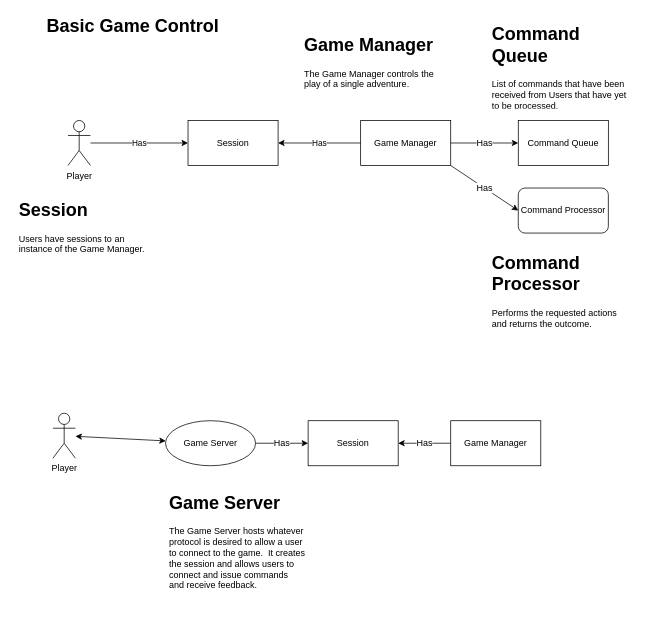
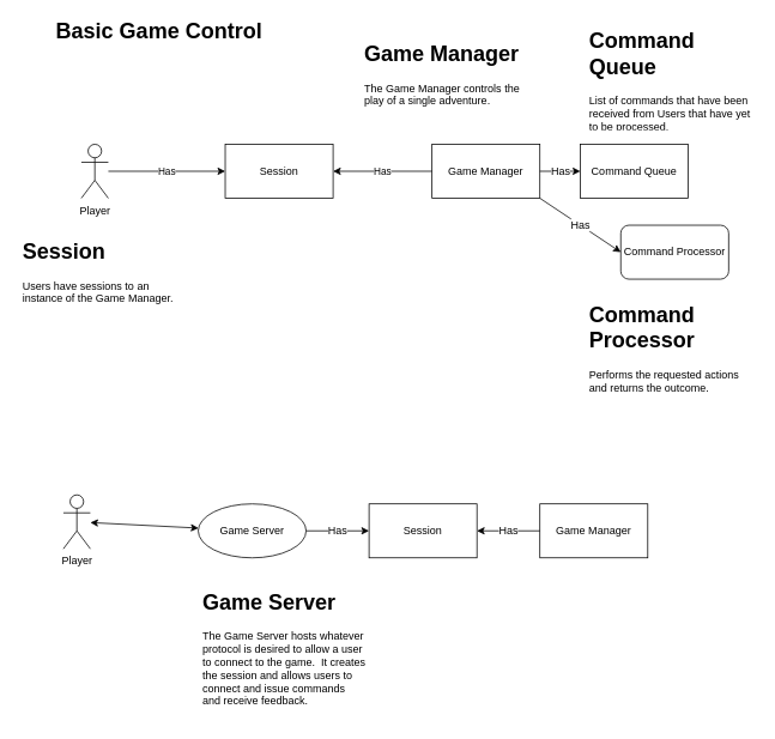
  <mxCell id="0" />
  <mxCell id="1" parent="0" />
  <mxCell id="2" value="Game Manager" style="rounded=0;whiteSpace=wrap;html=1;" vertex="1" parent="1"><mxGeometry x="480" y="160" width="120" height="60" as="geometry" /></mxCell>
  <mxCell id="3" value="Player" style="shape=umlActor;verticalLabelPosition=bottom;verticalAlign=top;html=1;outlineConnect=0;" vertex="1" parent="1"><mxGeometry x="90" y="160" width="30" height="60" as="geometry" /></mxCell>
  <mxCell id="4" value="Session" style="rounded=0;whiteSpace=wrap;html=1;" vertex="1" parent="1"><mxGeometry x="250" y="160" width="120" height="60" as="geometry" /></mxCell>
  <mxCell id="5" value="Has" style="endArrow=classic;html=1;rounded=0;exitX=0;exitY=0.5;exitDx=0;exitDy=0;entryX=1;entryY=0.5;entryDx=0;entryDy=0;" edge="1" parent="1" source="2" target="4"><mxGeometry width="50" height="50" relative="1" as="geometry"><mxPoint x="380" y="210" as="sourcePoint" /><mxPoint x="430" y="160" as="targetPoint" /></mxGeometry></mxCell>
  <mxCell id="6" value="Has" style="endArrow=classic;html=1;rounded=0;entryX=0;entryY=0.5;entryDx=0;entryDy=0;" edge="1" parent="1" source="3" target="4"><mxGeometry width="50" height="50" relative="1" as="geometry"><mxPoint x="380" y="210" as="sourcePoint" /><mxPoint x="430" y="160" as="targetPoint" /></mxGeometry></mxCell>
  <mxCell id="7" value="&lt;h1&gt;Session&lt;/h1&gt;&lt;div&gt;Users have sessions to an instance of the Game Manager.&lt;/div&gt;" style="text;html=1;strokeColor=none;fillColor=none;spacing=5;spacingTop=-20;whiteSpace=wrap;overflow=hidden;rounded=0;" vertex="1" parent="1"><mxGeometry x="20" y="260" width="190" height="90" as="geometry" /></mxCell>
  <mxCell id="8" value="&lt;h1&gt;Game Manager&lt;/h1&gt;&lt;div&gt;The Game Manager controls the play of a single adventure.&lt;/div&gt;" style="text;html=1;strokeColor=none;fillColor=none;spacing=5;spacingTop=-20;whiteSpace=wrap;overflow=hidden;rounded=0;" vertex="1" parent="1"><mxGeometry x="400" y="40" width="190" height="90" as="geometry" /></mxCell>
  <mxCell id="9" value="&lt;font style=&quot;font-size: 24px;&quot;&gt;Basic Game Control&lt;/font&gt;" style="text;html=1;strokeColor=none;fillColor=none;align=left;verticalAlign=middle;whiteSpace=wrap;rounded=0;fontSize=20;fontStyle=1" vertex="1" parent="1"><mxGeometry x="60" y="20" width="300" height="30" as="geometry" /></mxCell>
- <mxCell id="10" value="Command Queue" style="rounded=0;whiteSpace=wrap;html=1;fontSize=12;" vertex="1" parent="1"><mxGeometry x="690" y="160" width="120" height="60" as="geometry" /></mxCell>
+ <mxCell id="10" value="Command Queue" style="rounded=0;whiteSpace=wrap;html=1;fontSize=12;" vertex="1" parent="1"><mxGeometry x="645" y="160" width="120" height="60" as="geometry" /></mxCell>
  <mxCell id="11" value="Has" style="endArrow=classic;html=1;rounded=0;fontSize=12;exitX=1;exitY=0.5;exitDx=0;exitDy=0;entryX=0;entryY=0.5;entryDx=0;entryDy=0;" edge="1" parent="1" source="2" target="10"><mxGeometry width="50" height="50" relative="1" as="geometry"><mxPoint x="400" y="170" as="sourcePoint" /><mxPoint x="450" y="120" as="targetPoint" /></mxGeometry></mxCell>
  <mxCell id="12" value="Command Processor" style="whiteSpace=wrap;html=1;fontSize=12;rounded=1;" vertex="1" parent="1"><mxGeometry x="690" y="250" width="120" height="60" as="geometry" /></mxCell>
  <mxCell id="13" value="Has" style="endArrow=classic;html=1;rounded=0;fontSize=12;entryX=0;entryY=0.5;entryDx=0;entryDy=0;exitX=1;exitY=1;exitDx=0;exitDy=0;" edge="1" parent="1" source="2" target="12"><mxGeometry width="50" height="50" relative="1" as="geometry"><mxPoint x="400" y="170" as="sourcePoint" /><mxPoint x="450" y="120" as="targetPoint" /></mxGeometry></mxCell>
  <mxCell id="14" value="&lt;h1&gt;Command Queue&lt;/h1&gt;&lt;div&gt;List of commands that have been received from Users that have yet to be processed.&lt;/div&gt;&lt;div&gt;&lt;br&gt;&lt;/div&gt;" style="text;html=1;strokeColor=none;fillColor=none;spacing=5;spacingTop=-20;whiteSpace=wrap;overflow=hidden;rounded=0;fontSize=12;" vertex="1" parent="1"><mxGeometry x="650" y="25" width="190" height="120" as="geometry" /></mxCell>
  <mxCell id="15" value="&lt;h1&gt;Command Processor&lt;/h1&gt;&lt;div&gt;Performs the requested actions and returns the outcome.&lt;/div&gt;" style="text;html=1;strokeColor=none;fillColor=none;spacing=5;spacingTop=-20;whiteSpace=wrap;overflow=hidden;rounded=0;fontSize=12;" vertex="1" parent="1"><mxGeometry x="650" y="330" width="190" height="120" as="geometry" /></mxCell>
  <mxCell id="16" value="Game Server" style="ellipse;whiteSpace=wrap;html=1;fontSize=12;" vertex="1" parent="1"><mxGeometry x="220" y="560" width="120" height="60" as="geometry" /></mxCell>
  <mxCell id="17" value="Player" style="shape=umlActor;verticalLabelPosition=bottom;verticalAlign=top;html=1;outlineConnect=0;fontSize=12;" vertex="1" parent="1"><mxGeometry x="70" y="550" width="30" height="60" as="geometry" /></mxCell>
  <mxCell id="18" value="Session" style="rounded=0;whiteSpace=wrap;html=1;" vertex="1" parent="1"><mxGeometry x="410" y="560" width="120" height="60" as="geometry" /></mxCell>
  <mxCell id="19" value="Has" style="endArrow=classic;html=1;rounded=0;fontSize=12;entryX=0;entryY=0.5;entryDx=0;entryDy=0;" edge="1" parent="1" source="16" target="18"><mxGeometry width="50" height="50" relative="1" as="geometry"><mxPoint x="370" y="590" as="sourcePoint" /><mxPoint x="420" y="540" as="targetPoint" /></mxGeometry></mxCell>
  <mxCell id="20" value="" style="endArrow=classic;startArrow=classic;html=1;rounded=0;fontSize=12;" edge="1" parent="1" source="17" target="16"><mxGeometry width="50" height="50" relative="1" as="geometry"><mxPoint x="160" y="591" as="sourcePoint" /><mxPoint x="210" y="590" as="targetPoint" /></mxGeometry></mxCell>
  <mxCell id="21" value="Game Manager" style="rounded=0;whiteSpace=wrap;html=1;" vertex="1" parent="1"><mxGeometry x="600" y="560" width="120" height="60" as="geometry" /></mxCell>
  <mxCell id="22" value="Has" style="endArrow=classic;html=1;rounded=0;fontSize=12;exitX=0;exitY=0.5;exitDx=0;exitDy=0;entryX=1;entryY=0.5;entryDx=0;entryDy=0;" edge="1" parent="1" source="21" target="18"><mxGeometry width="50" height="50" relative="1" as="geometry"><mxPoint x="400" y="460" as="sourcePoint" /><mxPoint x="560" y="470" as="targetPoint" /></mxGeometry></mxCell>
  <mxCell id="23" value="&lt;h1&gt;Game Server&lt;/h1&gt;&lt;div&gt;The Game Server hosts whatever protocol is desired to allow a user to connect to the game.&amp;nbsp; It creates the session and allows users to connect and issue commands and receive feedback.&lt;/div&gt;" style="text;html=1;strokeColor=none;fillColor=none;spacing=5;spacingTop=-20;whiteSpace=wrap;overflow=hidden;rounded=0;fontSize=12;" vertex="1" parent="1"><mxGeometry x="220" y="650" width="190" height="150" as="geometry" /></mxCell>
